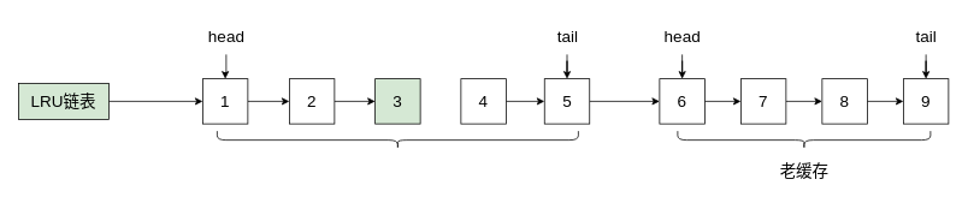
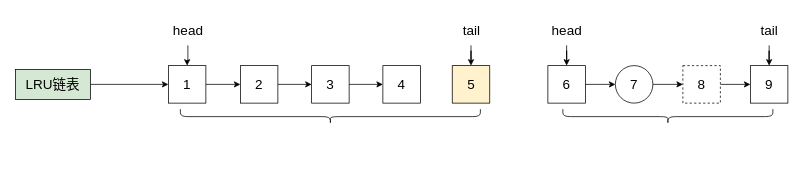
  <mxCell id="0" />
  <mxCell id="1" parent="0" />
  <mxCell id="2" style="edgeStyle=orthogonalEdgeStyle;rounded=0;orthogonalLoop=1;jettySize=auto;html=1;exitX=1;exitY=0.5;exitDx=0;exitDy=0;fontSize=18;" edge="1" parent="1" source="3" target="5"><mxGeometry relative="1" as="geometry" /></mxCell>
  <mxCell id="3" value="1" style="whiteSpace=wrap;html=1;aspect=fixed;fontSize=18;" vertex="1" parent="1"><mxGeometry x="224" y="87" width="50" height="50" as="geometry" /></mxCell>
  <mxCell id="4" style="edgeStyle=orthogonalEdgeStyle;rounded=0;orthogonalLoop=1;jettySize=auto;html=1;exitX=1;exitY=0.5;exitDx=0;exitDy=0;entryX=0;entryY=0.5;entryDx=0;entryDy=0;fontSize=18;" edge="1" parent="1" source="5" target="7"><mxGeometry relative="1" as="geometry" /></mxCell>
  <mxCell id="5" value="2" style="whiteSpace=wrap;html=1;aspect=fixed;fontSize=18;" vertex="1" parent="1"><mxGeometry x="320" y="87" width="50" height="50" as="geometry" /></mxCell>
- <mxCell id="7" value="3" style="whiteSpace=wrap;html=1;aspect=fixed;fontSize=18;fillColor=#d5e8d4;" vertex="1" parent="1"><mxGeometry x="415" y="87" width="50" height="50" as="geometry" /></mxCell>
- <mxCell id="8" style="edgeStyle=orthogonalEdgeStyle;rounded=0;orthogonalLoop=1;jettySize=auto;html=1;exitX=1;exitY=0.5;exitDx=0;exitDy=0;entryX=0;entryY=0.5;entryDx=0;entryDy=0;fontSize=18;" edge="1" parent="1" source="9" target="11"><mxGeometry relative="1" as="geometry" /></mxCell>
+ <mxCell id="6" style="edgeStyle=orthogonalEdgeStyle;rounded=0;orthogonalLoop=1;jettySize=auto;html=1;exitX=1;exitY=0.5;exitDx=0;exitDy=0;entryX=0;entryY=0.5;entryDx=0;entryDy=0;fontSize=18;" edge="1" parent="1" source="7" target="9"><mxGeometry relative="1" as="geometry" /></mxCell>
+ <mxCell id="7" value="3" style="whiteSpace=wrap;html=1;aspect=fixed;fontSize=18;" vertex="1" parent="1"><mxGeometry x="415" y="87" width="50" height="50" as="geometry" /></mxCell>
  <mxCell id="9" value="4" style="whiteSpace=wrap;html=1;aspect=fixed;fontSize=18;" vertex="1" parent="1"><mxGeometry x="510" y="87" width="50" height="50" as="geometry" /></mxCell>
- <mxCell id="10" value="" style="edgeStyle=orthogonalEdgeStyle;rounded=0;orthogonalLoop=1;jettySize=auto;html=1;fontSize=18;" edge="1" parent="1" source="11" target="19"><mxGeometry relative="1" as="geometry" /></mxCell>
- <mxCell id="11" value="5" style="whiteSpace=wrap;html=1;aspect=fixed;fontSize=18;" vertex="1" parent="1"><mxGeometry x="602.5" y="87" width="50" height="50" as="geometry" /></mxCell>
+ <mxCell id="11" value="5" style="whiteSpace=wrap;html=1;aspect=fixed;fontSize=18;fillColor=#fff2cc;" vertex="1" parent="1"><mxGeometry x="602.5" y="87" width="50" height="50" as="geometry" /></mxCell>
  <mxCell id="12" style="edgeStyle=orthogonalEdgeStyle;rounded=0;orthogonalLoop=1;jettySize=auto;html=1;exitX=1;exitY=0.5;exitDx=0;exitDy=0;fontSize=18;" edge="1" parent="1" source="13" target="3"><mxGeometry relative="1" as="geometry" /></mxCell>
  <mxCell id="13" value="LRU链表" style="rounded=0;whiteSpace=wrap;html=1;fontSize=18;fillColor=#d5e8d4;" vertex="1" parent="1"><mxGeometry x="20" y="92" width="100" height="40" as="geometry" /></mxCell>
  <mxCell id="14" value="" style="edgeStyle=orthogonalEdgeStyle;rounded=0;orthogonalLoop=1;jettySize=auto;html=1;fontSize=18;" edge="1" parent="1" source="15" target="3"><mxGeometry relative="1" as="geometry" /></mxCell>
  <mxCell id="15" value="head" style="text;html=1;align=center;verticalAlign=middle;resizable=0;points=[];autosize=1;strokeColor=none;fillColor=none;fontSize=18;" vertex="1" parent="1"><mxGeometry x="220" y="20" width="60" height="40" as="geometry" /></mxCell>
  <mxCell id="16" value="" style="edgeStyle=orthogonalEdgeStyle;rounded=0;orthogonalLoop=1;jettySize=auto;html=1;fontSize=18;" edge="1" parent="1" source="17" target="11"><mxGeometry relative="1" as="geometry" /></mxCell>
  <mxCell id="17" value="tail" style="text;html=1;align=center;verticalAlign=middle;resizable=0;points=[];autosize=1;strokeColor=none;fillColor=none;fontSize=18;" vertex="1" parent="1"><mxGeometry x="602.5" y="20" width="50" height="40" as="geometry" /></mxCell>
  <mxCell id="18" value="" style="edgeStyle=orthogonalEdgeStyle;rounded=0;orthogonalLoop=1;jettySize=auto;html=1;fontSize=18;" edge="1" parent="1" source="19" target="21"><mxGeometry relative="1" as="geometry" /></mxCell>
  <mxCell id="19" value="6" style="whiteSpace=wrap;html=1;aspect=fixed;fontSize=18;" vertex="1" parent="1"><mxGeometry x="730" y="87" width="50" height="50" as="geometry" /></mxCell>
  <mxCell id="20" value="" style="edgeStyle=orthogonalEdgeStyle;rounded=0;orthogonalLoop=1;jettySize=auto;html=1;fontSize=18;" edge="1" parent="1" source="21" target="23"><mxGeometry relative="1" as="geometry" /></mxCell>
- <mxCell id="21" value="7" style="whiteSpace=wrap;html=1;aspect=fixed;fontSize=18;" vertex="1" parent="1"><mxGeometry x="820" y="87" width="50" height="50" as="geometry" /></mxCell>
+ <mxCell id="21" value="7" style="ellipse;whiteSpace=wrap;html=1;aspect=fixed;fontSize=18;" vertex="1" parent="1"><mxGeometry x="820" y="87" width="50" height="50" as="geometry" /></mxCell>
  <mxCell id="22" value="" style="edgeStyle=orthogonalEdgeStyle;rounded=0;orthogonalLoop=1;jettySize=auto;html=1;fontSize=18;" edge="1" parent="1" source="23" target="24"><mxGeometry relative="1" as="geometry" /></mxCell>
- <mxCell id="23" value="8" style="whiteSpace=wrap;html=1;aspect=fixed;fontSize=18;" vertex="1" parent="1"><mxGeometry x="910" y="87" width="50" height="50" as="geometry" /></mxCell>
+ <mxCell id="23" value="8" style="whiteSpace=wrap;html=1;aspect=fixed;fontSize=18;dashed=1;" vertex="1" parent="1"><mxGeometry x="910" y="87" width="50" height="50" as="geometry" /></mxCell>
  <mxCell id="24" value="9" style="whiteSpace=wrap;html=1;aspect=fixed;fontSize=18;" vertex="1" parent="1"><mxGeometry x="1000" y="87" width="50" height="50" as="geometry" /></mxCell>
  <mxCell id="25" value="" style="edgeStyle=orthogonalEdgeStyle;rounded=0;orthogonalLoop=1;jettySize=auto;html=1;fontSize=18;" edge="1" parent="1" source="26" target="19"><mxGeometry relative="1" as="geometry" /></mxCell>
  <mxCell id="26" value="head" style="text;html=1;align=center;verticalAlign=middle;resizable=0;points=[];autosize=1;strokeColor=none;fillColor=none;fontSize=18;" vertex="1" parent="1"><mxGeometry x="725" y="20" width="60" height="40" as="geometry" /></mxCell>
  <mxCell id="27" value="" style="edgeStyle=orthogonalEdgeStyle;rounded=0;orthogonalLoop=1;jettySize=auto;html=1;fontSize=18;" edge="1" parent="1" source="28" target="24"><mxGeometry relative="1" as="geometry" /></mxCell>
  <mxCell id="28" value="tail" style="text;html=1;align=center;verticalAlign=middle;resizable=0;points=[];autosize=1;strokeColor=none;fillColor=none;fontSize=18;" vertex="1" parent="1"><mxGeometry x="1000" y="20" width="50" height="40" as="geometry" /></mxCell>
  <mxCell id="29" value="" style="shape=curlyBracket;whiteSpace=wrap;html=1;rounded=1;labelPosition=left;verticalLabelPosition=middle;align=right;verticalAlign=middle;direction=north;fontSize=18;" vertex="1" parent="1"><mxGeometry x="240" y="145" width="400" height="20" as="geometry" /></mxCell>
  <mxCell id="30" value="" style="shape=curlyBracket;whiteSpace=wrap;html=1;rounded=1;flipH=1;labelPosition=right;verticalLabelPosition=middle;align=left;verticalAlign=middle;direction=north;fontSize=18;" vertex="1" parent="1"><mxGeometry x="750" y="145" width="280" height="20" as="geometry" /></mxCell>
- <mxCell id="31" value="老缓存" style="text;html=1;align=center;verticalAlign=middle;resizable=0;points=[];autosize=1;strokeColor=none;fillColor=none;fontSize=18;" vertex="1" parent="1"><mxGeometry x="850" y="170" width="80" height="40" as="geometry" /></mxCell>
